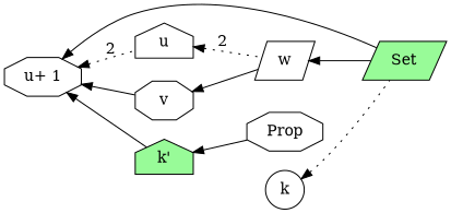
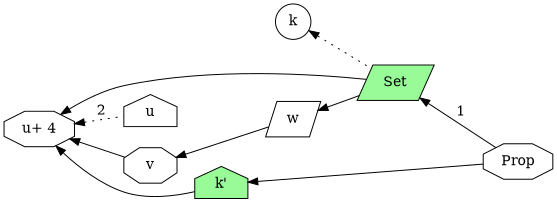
  digraph {
    rankdir=LR
    node [fillcolor=white shape=octagon style=filled]
    edge [arrowhead=crow dir=back style=solid]
    Set [fillcolor=palegreen shape=parallelogram]
    Prop
    u [shape=house]
    w [shape=parallelogram]
-   "u+ 1"
+   "u+ 1" [label="u+ 4"]
    v
    "k'" [fillcolor=palegreen shape=house]
    k [shape=circle]
-   u -> w [label=" 2" style=dotted]
+   Set -> Prop [label=" 1"]
    w -> Set
    "u+ 1" -> Set
    "u+ 1" -> u [label=" 2" style=dotted]
    "u+ 1" -> v
    "u+ 1" -> "k'"
    v -> w
    "k'" -> Prop
    k -> Set [style=dotted]
  }
